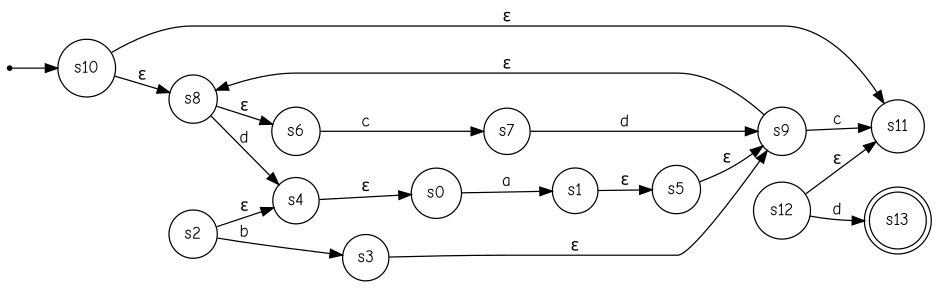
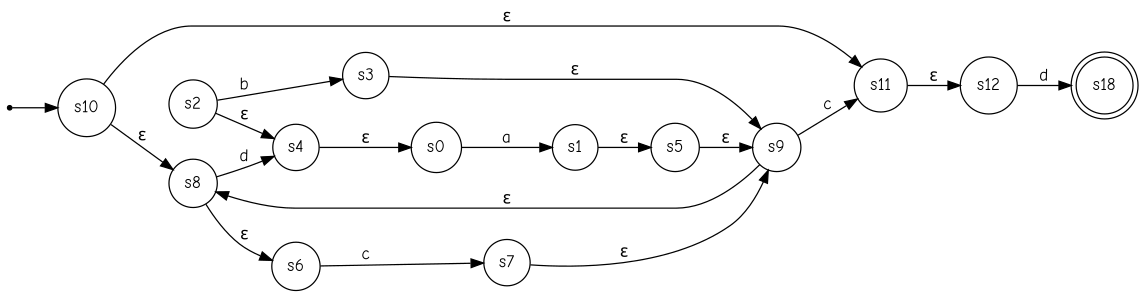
  digraph {
    fontname="Comic Neue"
    rankdir=LR
    node [fontname="Comic Neue" shape=circle]
    edge [fontname="Comic Neue"]
    __start__ [shape=point]
    s10
    s11
    s8
    s0
    s1
    s5
    s9
    s12
    s4
    s6
-   s13 [shape=doublecircle]
+   s13 [shape=doublecircle label=s18]
    s2
    s3
    s7
    __start__ -> s10
    s10 -> s11 [label="ε"]
    s10 -> s8 [label="ε"]
-   s12 -> s11 [label="ε"]
+   s11 -> s12 [label="ε"]
    s8 -> s4 [label=d]
    s8 -> s6 [label="ε"]
    s0 -> s1 [label=a]
    s1 -> s5 [label="ε"]
    s5 -> s9 [label="ε"]
    s9 -> s11 [label=c]
    s9 -> s8 [label="ε"]
    s12 -> s13 [label=d]
    s4 -> s0 [label="ε"]
    s6 -> s7 [label=c]
    s2 -> s4 [label="ε"]
    s2 -> s3 [label=b]
    s3 -> s9 [label="ε"]
-   s7 -> s9 [label=d]
+   s7 -> s9 [label="ε"]
  }
